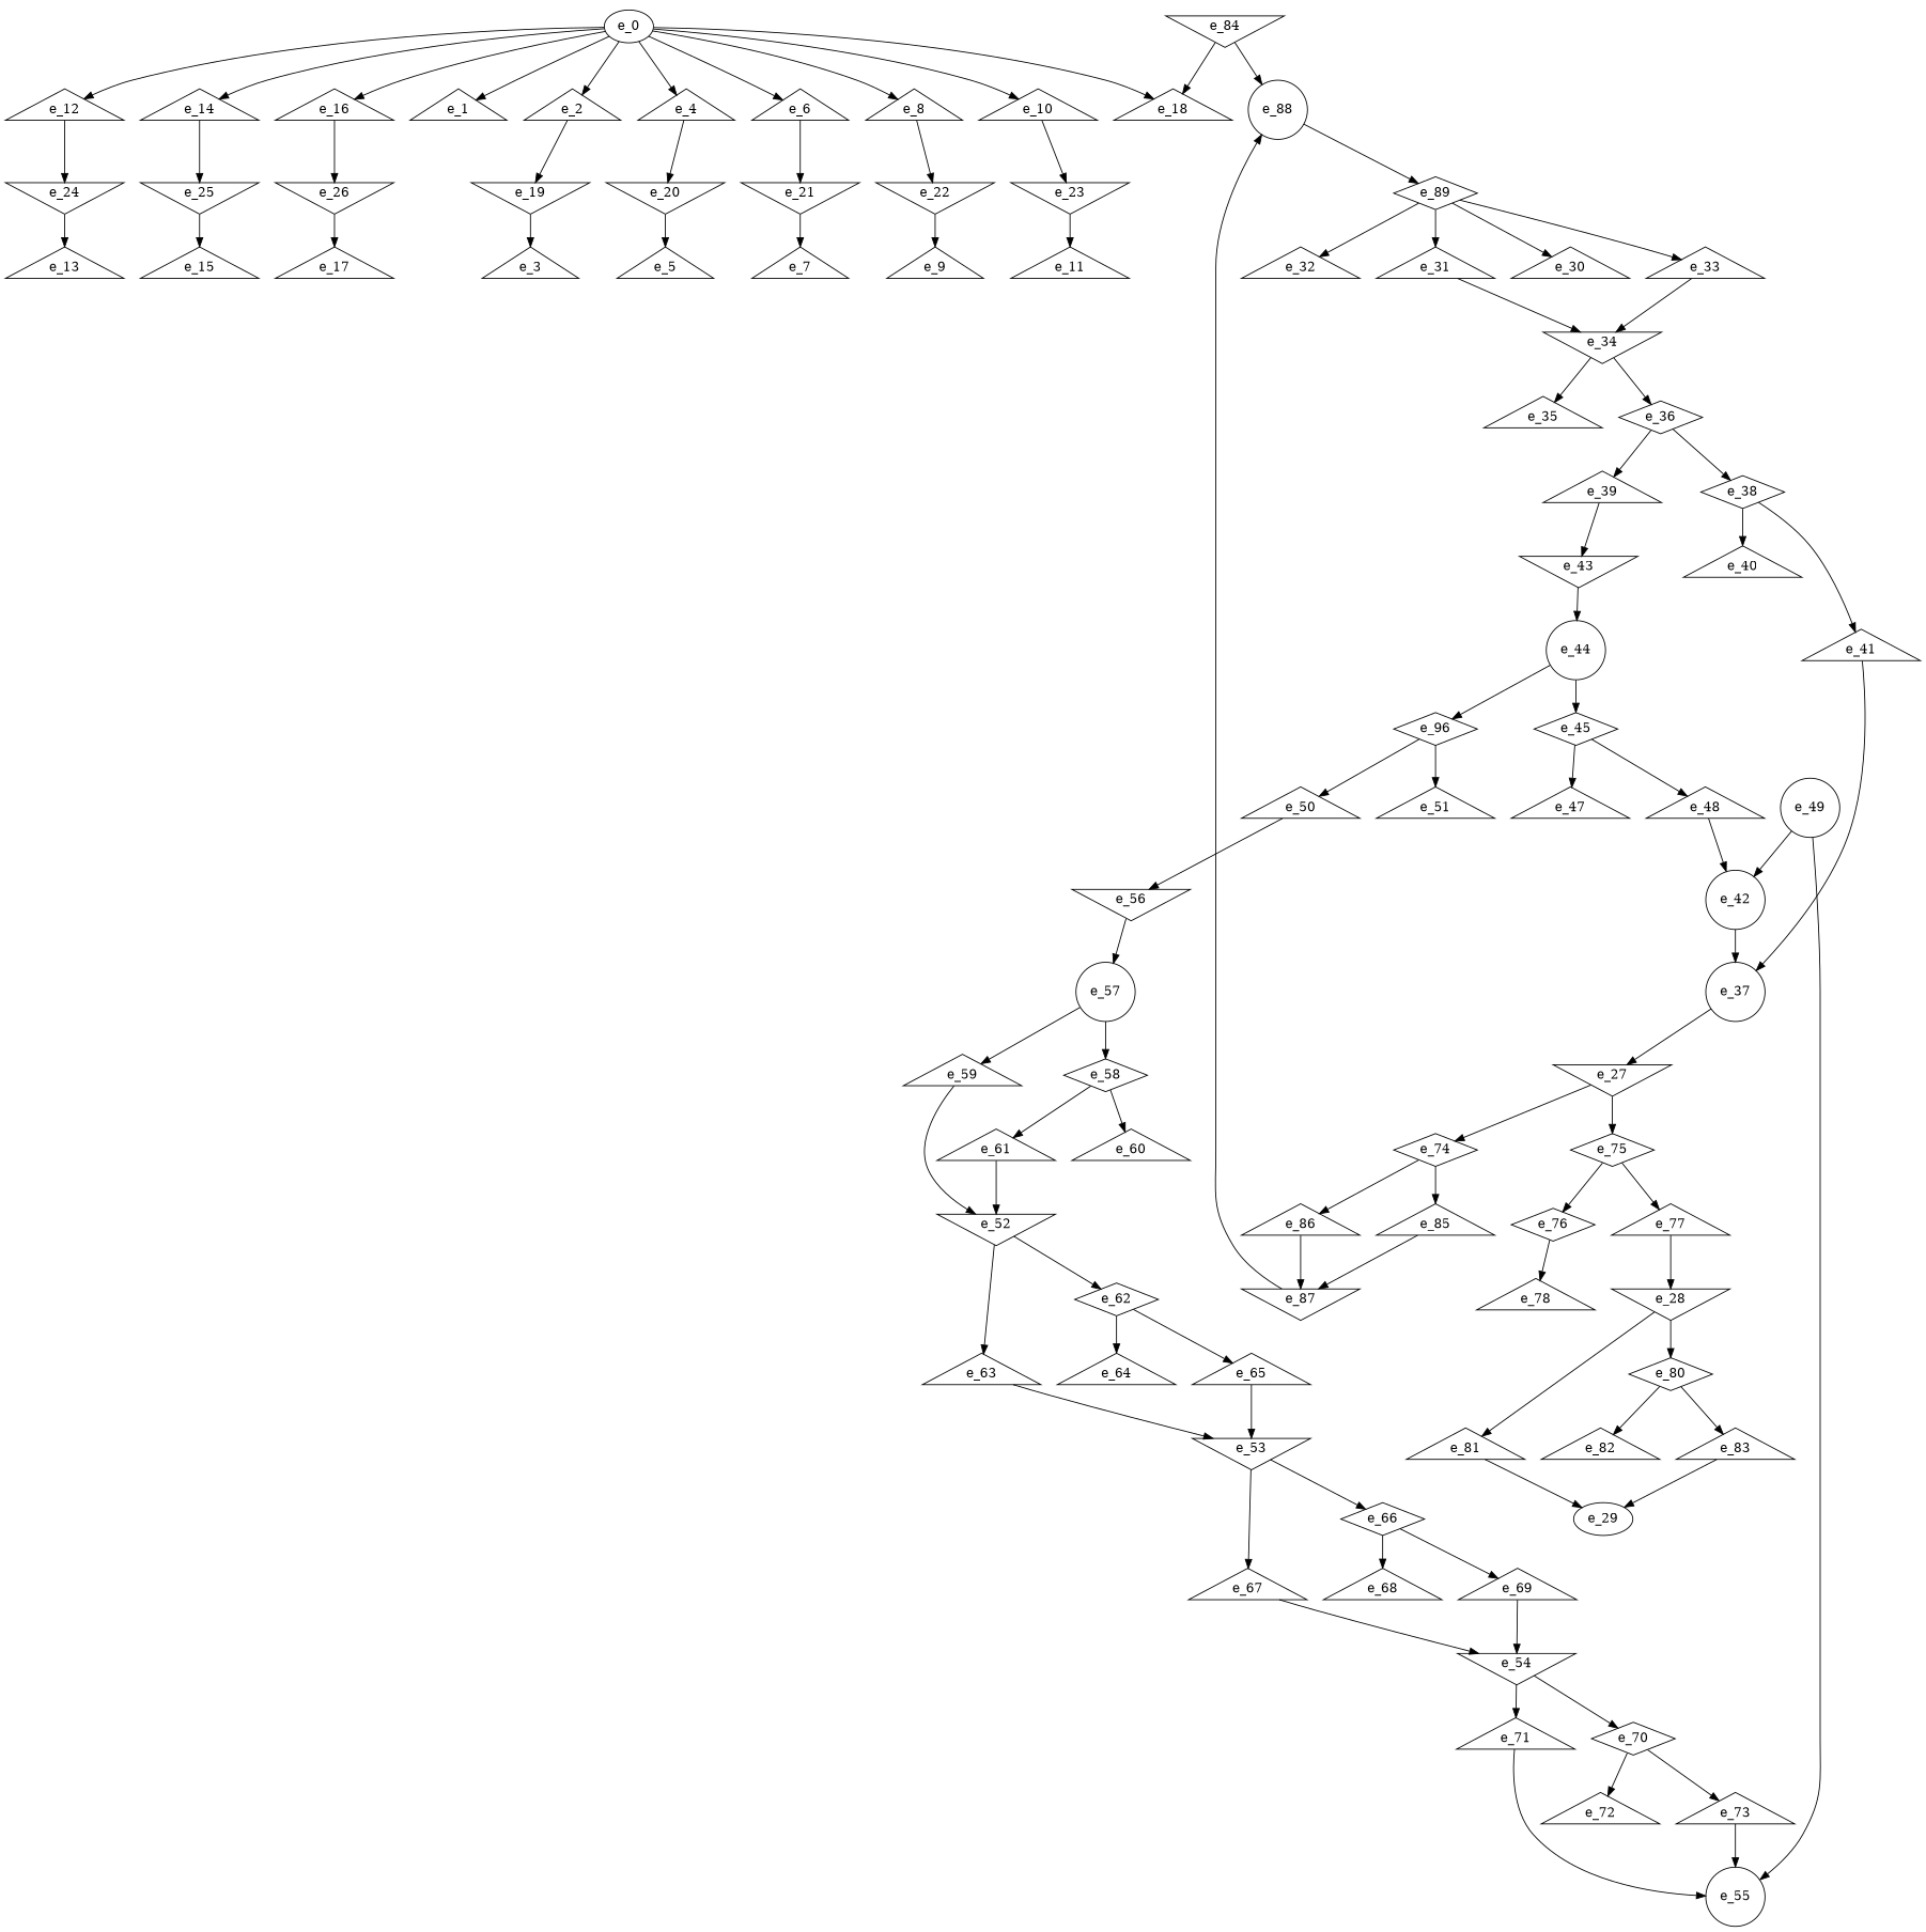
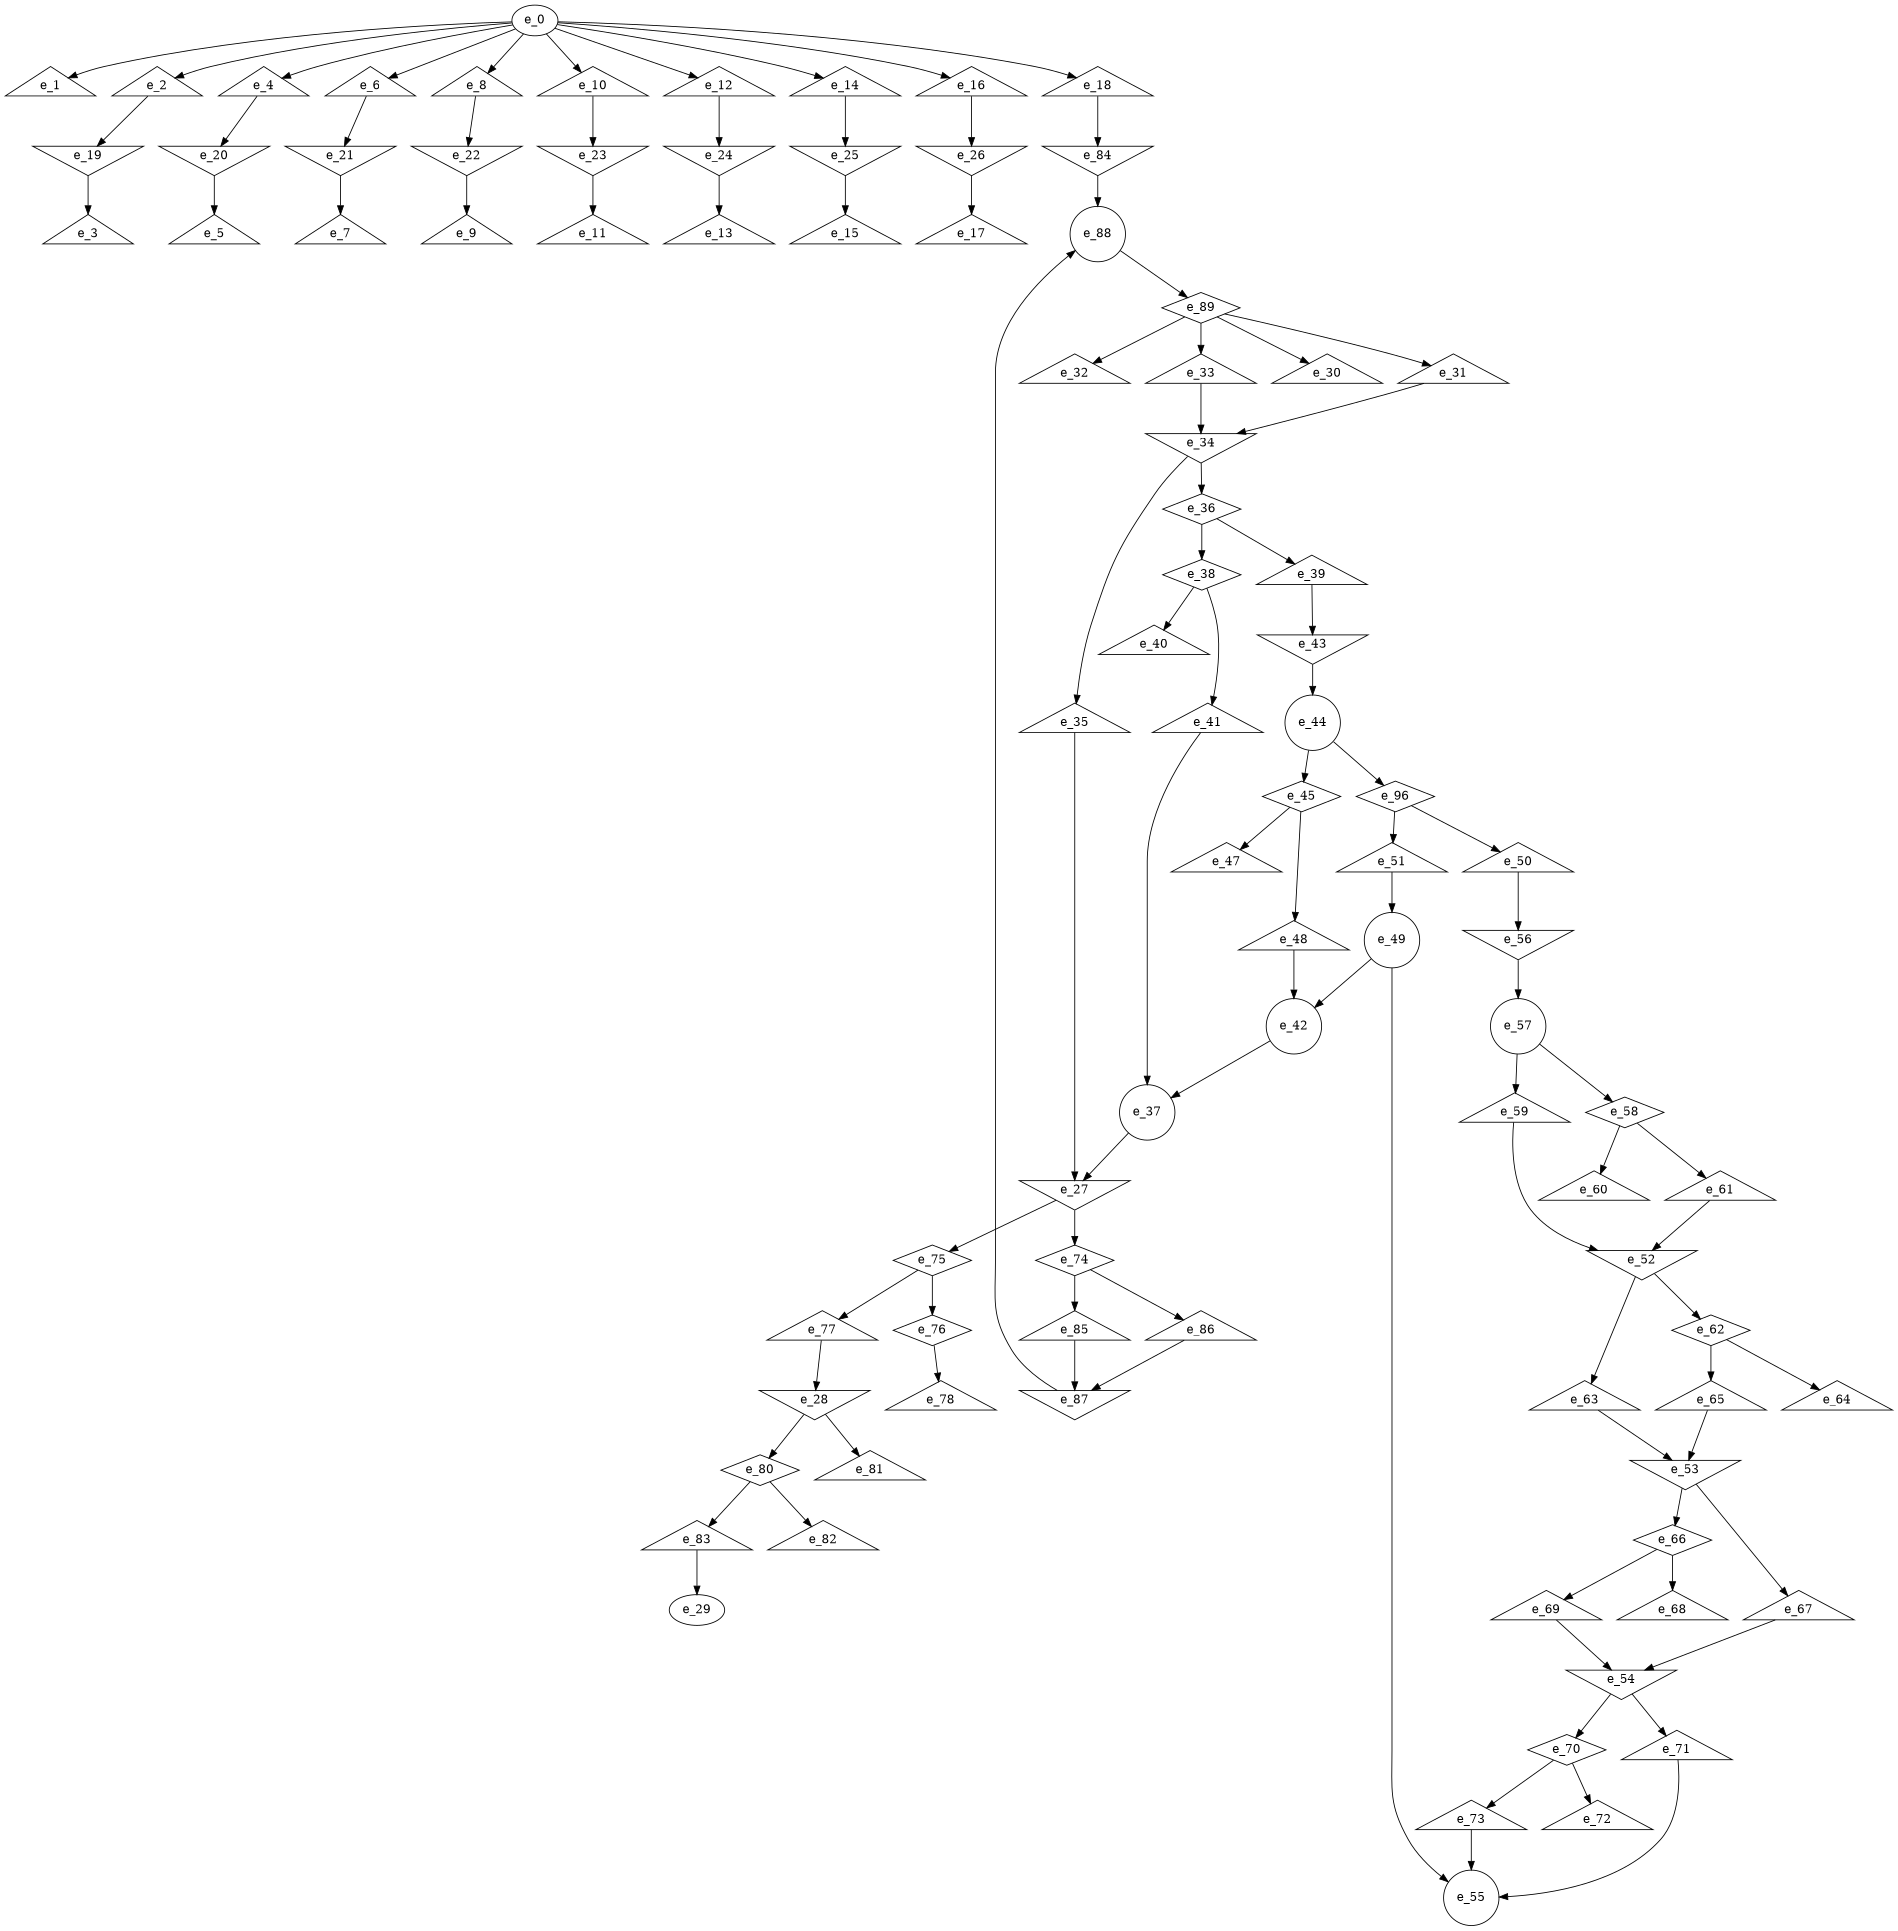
  digraph {
    node [shape=triangle]
    e_0 [shape=""]
    e_1
    e_2
    e_4
    e_6
    e_8
    e_10
    e_12
    e_14
    e_16
    e_18
    e_19 [shape=invtriangle]
    e_20 [shape=invtriangle]
    e_21 [shape=invtriangle]
    e_22 [shape=invtriangle]
    e_23 [shape=invtriangle]
    e_24 [shape=invtriangle]
    e_25 [shape=invtriangle]
    e_26 [shape=invtriangle]
    e_84 [shape=invtriangle]
    e_3
    e_5
    e_7
    e_9
    e_11
    e_13
    e_15
    e_17
    e_88 [shape=circle]
    e_27 [shape=invtriangle]
    e_74 [shape=diamond]
    e_75 [shape=diamond]
    e_85
    e_86
    e_76 [shape=diamond]
    e_77
    e_28 [shape=invtriangle]
    e_80 [shape=diamond]
    e_81
    e_82
    e_83
    e_29 [shape=""]
    e_34 [shape=invtriangle]
    e_31
    e_35
    e_36 [shape=diamond]
    e_33
    e_38 [shape=diamond]
    e_39
    e_40
    e_41
    e_43 [shape=invtriangle]
    e_37 [shape=circle]
    e_44 [shape=circle]
    e_42 [shape=circle]
    e_45 [shape=diamond]
    n57 [label=e_96 shape=diamond]
    e_47
    e_48
    e_50
    e_51
    e_56 [shape=invtriangle]
    e_49 [shape=circle]
    e_55 [shape=circle]
    e_57 [shape=circle]
    e_52 [shape=invtriangle]
    e_62 [shape=diamond]
    e_63
    e_64
    e_65
    e_53 [shape=invtriangle]
    e_66 [shape=diamond]
    e_67
    e_68
    e_69
    e_54 [shape=invtriangle]
    e_70 [shape=diamond]
    e_71
    e_72
    e_73
    e_58 [shape=diamond]
    e_59
    e_60
    e_61
    e_87 [shape=invtriangle]
    e_78
    e_89 [shape=diamond]
    e_30
    e_32
    e_0 -> e_1
    e_0 -> e_2
    e_0 -> e_4
    e_0 -> e_6
    e_0 -> e_8
    e_0 -> e_10
    e_0 -> e_12
    e_0 -> e_14
    e_0 -> e_16
    e_0 -> e_18
    e_2 -> e_19
    e_4 -> e_20
    e_6 -> e_21
    e_8 -> e_22
    e_10 -> e_23
    e_12 -> e_24
    e_14 -> e_25
    e_16 -> e_26
-   e_84 -> e_18
+   e_18 -> e_84
    e_19 -> e_3
    e_20 -> e_5
    e_21 -> e_7
    e_22 -> e_9
    e_23 -> e_11
    e_24 -> e_13
    e_25 -> e_15
    e_26 -> e_17
    e_84 -> e_88
    e_88 -> e_89
    e_27 -> e_74
    e_27 -> e_75
    e_74 -> e_85
    e_74 -> e_86
    e_75 -> e_76
    e_75 -> e_77
    e_85 -> e_87
    e_86 -> e_87
    e_76 -> e_78
    e_77 -> e_28
    e_28 -> e_80
    e_28 -> e_81
    e_80 -> e_82
    e_80 -> e_83
-   e_81 -> e_29
    e_83 -> e_29
    e_34 -> e_35
    e_34 -> e_36
    e_31 -> e_34
+   e_35 -> e_27
    e_36 -> e_38
    e_36 -> e_39
    e_33 -> e_34
    e_38 -> e_40
    e_38 -> e_41
    e_39 -> e_43
    e_41 -> e_37
    e_43 -> e_44
    e_37 -> e_27
    e_44 -> e_45
    e_44 -> n57
    e_42 -> e_37
    e_45 -> e_47
    e_45 -> e_48
    n57 -> e_50
    n57 -> e_51
    e_48 -> e_42
    e_50 -> e_56
+   e_51 -> e_49
    e_56 -> e_57
    e_49 -> e_42
    e_49 -> e_55
    e_57 -> e_58
    e_57 -> e_59
    e_52 -> e_62
    e_52 -> e_63
    e_62 -> e_64
    e_62 -> e_65
    e_63 -> e_53
    e_65 -> e_53
    e_53 -> e_66
    e_53 -> e_67
    e_66 -> e_68
    e_66 -> e_69
    e_67 -> e_54
    e_69 -> e_54
    e_54 -> e_70
    e_54 -> e_71
    e_70 -> e_72
    e_70 -> e_73
    e_71 -> e_55
    e_73 -> e_55
    e_58 -> e_60
    e_58 -> e_61
    e_59 -> e_52
    e_61 -> e_52
    e_87 -> e_88
    e_89 -> e_31
    e_89 -> e_33
    e_89 -> e_30
    e_89 -> e_32
  }
